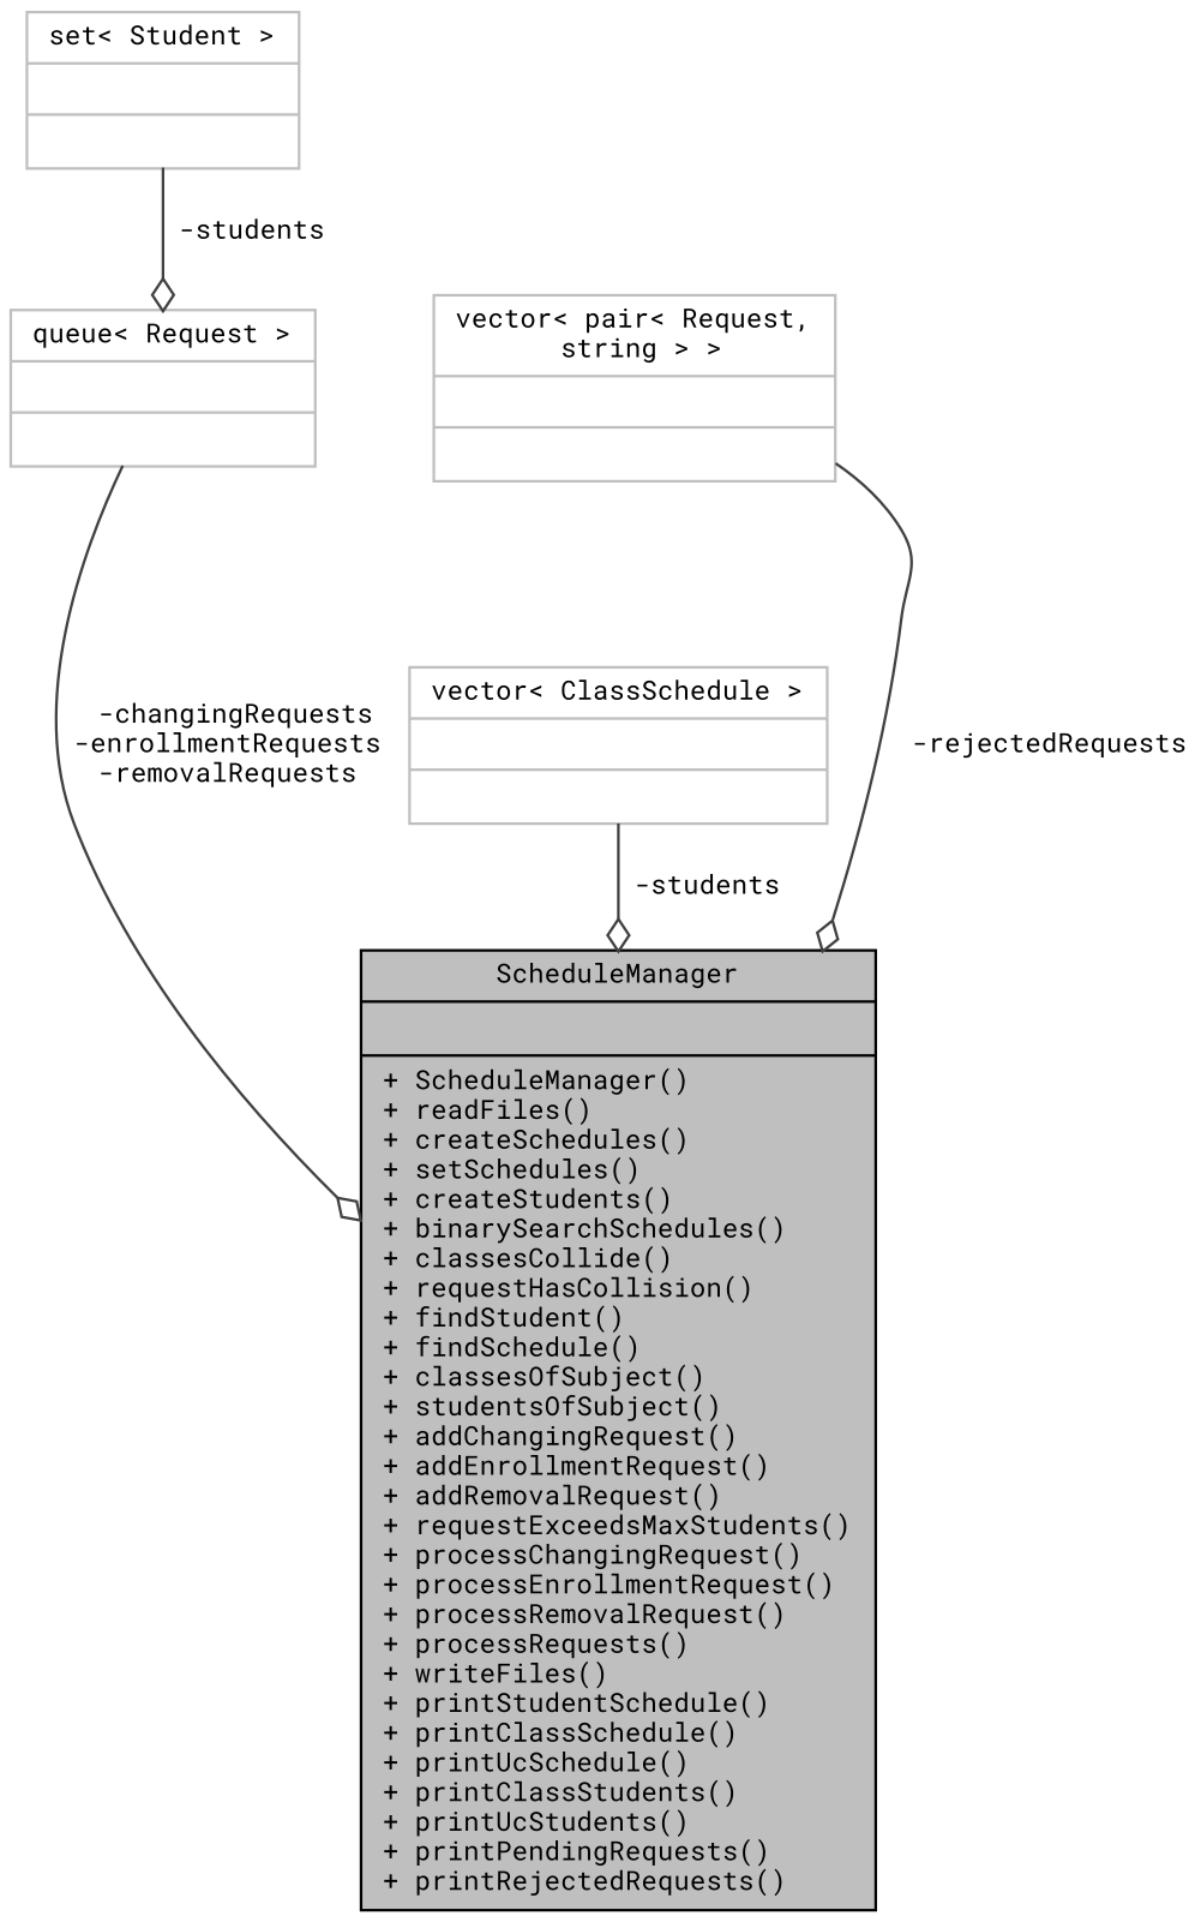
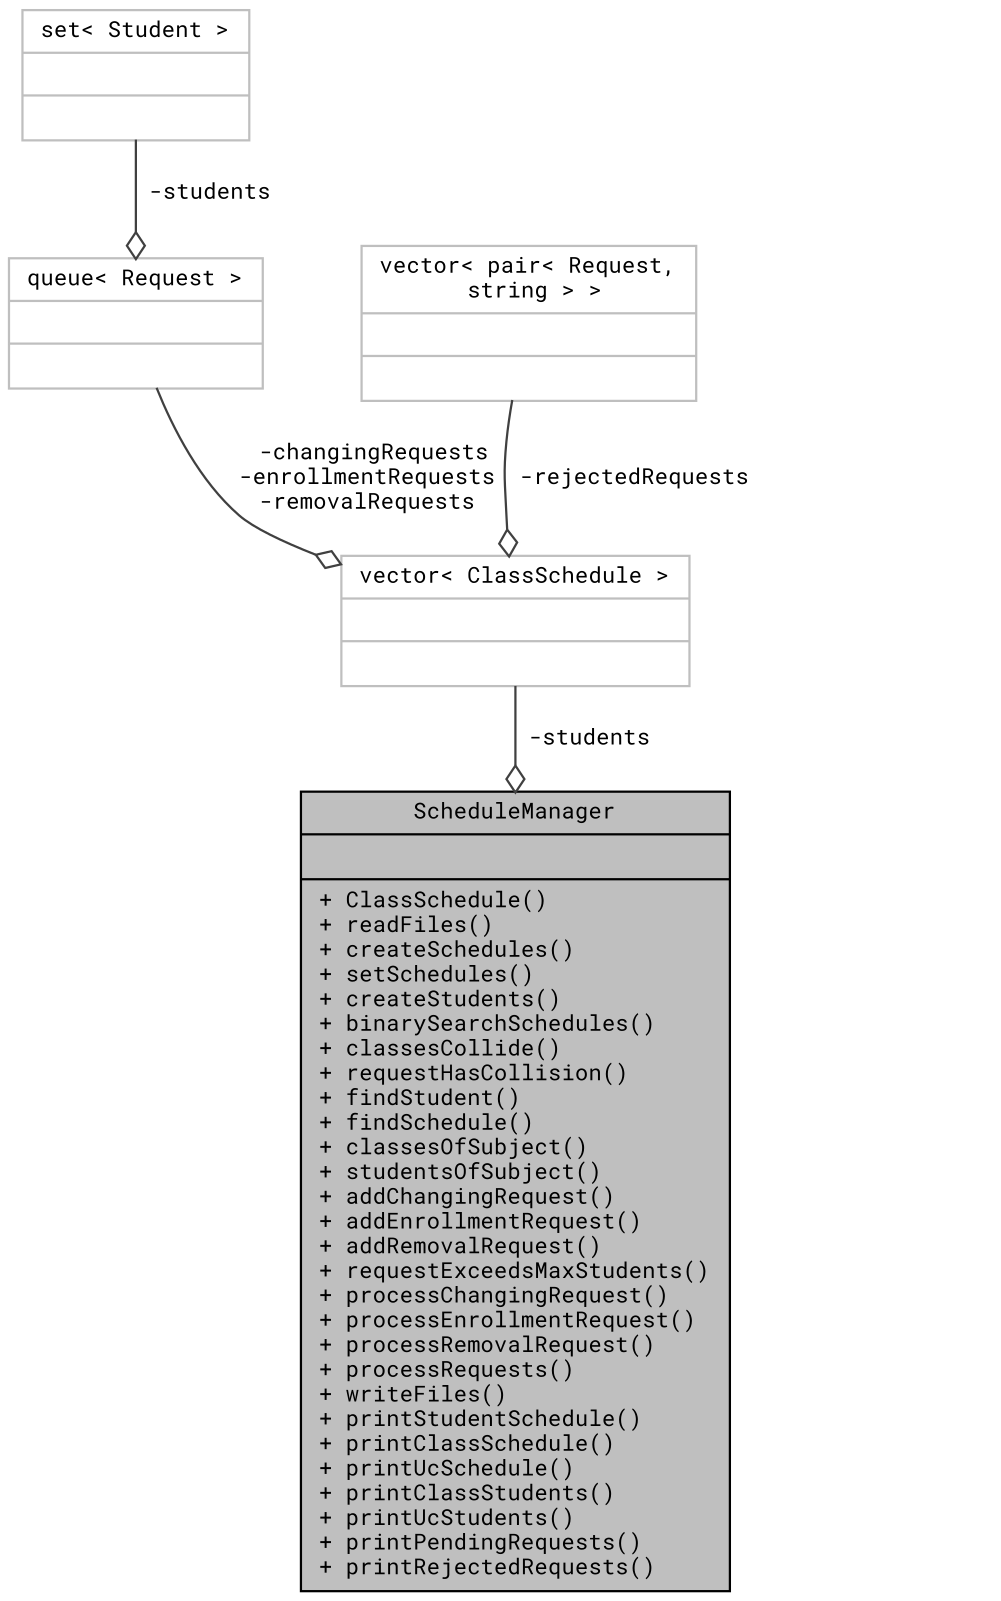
  digraph {
    fontname="Roboto Mono"
    node [color=grey75 fontname="Roboto Mono" fontsize=10 shape=record]
    edge [arrowhead=odiamond color=grey25 fontname="Roboto Mono" fontsize=10 labelfontname=Helvetica labelfontsize=10 style=solid]
-   n1 [color=black fillcolor=grey75 fontcolor=black height=0.2 label="{ScheduleManager\n||+ ScheduleManager()\l+ readFiles()\l+ createSchedules()\l+ setSchedules()\l+ createStudents()\l+ binarySearchSchedules()\l+ classesCollide()\l+ requestHasCollision()\l+ findStudent()\l+ findSchedule()\l+ classesOfSubject()\l+ studentsOfSubject()\l+ addChangingRequest()\l+ addEnrollmentRequest()\l+ addRemovalRequest()\l+ requestExceedsMaxStudents()\l+ processChangingRequest()\l+ processEnrollmentRequest()\l+ processRemovalRequest()\l+ processRequests()\l+ writeFiles()\l+ printStudentSchedule()\l+ printClassSchedule()\l+ printUcSchedule()\l+ printClassStudents()\l+ printUcStudents()\l+ printPendingRequests()\l+ printRejectedRequests()\l}" style=filled width=0.4]
+   n1 [color=black fillcolor=grey75 fontcolor=black height=0.2 label="{ScheduleManager\n||+ ClassSchedule()\l+ readFiles()\l+ createSchedules()\l+ setSchedules()\l+ createStudents()\l+ binarySearchSchedules()\l+ classesCollide()\l+ requestHasCollision()\l+ findStudent()\l+ findSchedule()\l+ classesOfSubject()\l+ studentsOfSubject()\l+ addChangingRequest()\l+ addEnrollmentRequest()\l+ addRemovalRequest()\l+ requestExceedsMaxStudents()\l+ processChangingRequest()\l+ processEnrollmentRequest()\l+ processRemovalRequest()\l+ processRequests()\l+ writeFiles()\l+ printStudentSchedule()\l+ printClassSchedule()\l+ printUcSchedule()\l+ printClassStudents()\l+ printUcStudents()\l+ printPendingRequests()\l+ printRejectedRequests()\l}" style=filled width=0.4]
    n2 [height=0.2 label="{vector\< ClassSchedule \>\n||}" width=0.4]
    n3 [height=0.2 label="{set\< Student \>\n||}" width=0.4]
    n4 [height=0.2 label="{queue\< Request \>\n||}" width=0.4]
    n5 [height=0.2 label="{vector\< pair\< Request,\l string \> \>\n||}" width=0.4]
    n2 -> n1 [label=" -students"]
    n3 -> n4 [label=" -students"]
-   n4 -> n1 [label=" -changingRequests\n-enrollmentRequests\n-removalRequests"]
-   n5 -> n1 [label=" -rejectedRequests"]
+   n4 -> n2 [label=" -changingRequests\n-enrollmentRequests\n-removalRequests"]
+   n5 -> n2 [label=" -rejectedRequests"]
  }
